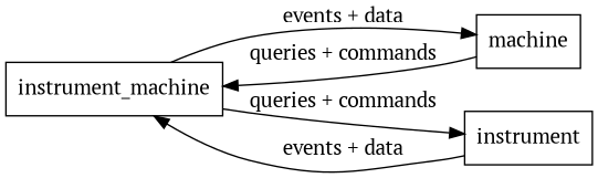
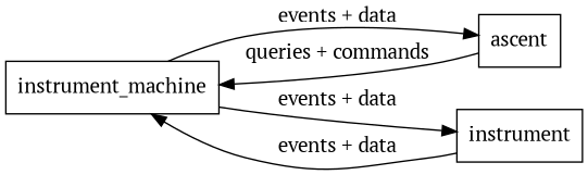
  digraph {
    fontname="PT Serif"
    rankdir=LR
    node [fontname="PT Serif" shape=rect]
    edge [fontname="PT Serif"]
    n1 [label=instrument_machine]
-   ascent [label=machine]
+   ascent
    instrument
    n1 -> ascent [label="events + data"]
-   n1 -> instrument [label="queries + commands"]
+   n1 -> instrument [label="events + data"]
    ascent -> n1 [label="queries + commands"]
    instrument -> n1 [label="events + data"]
  }
